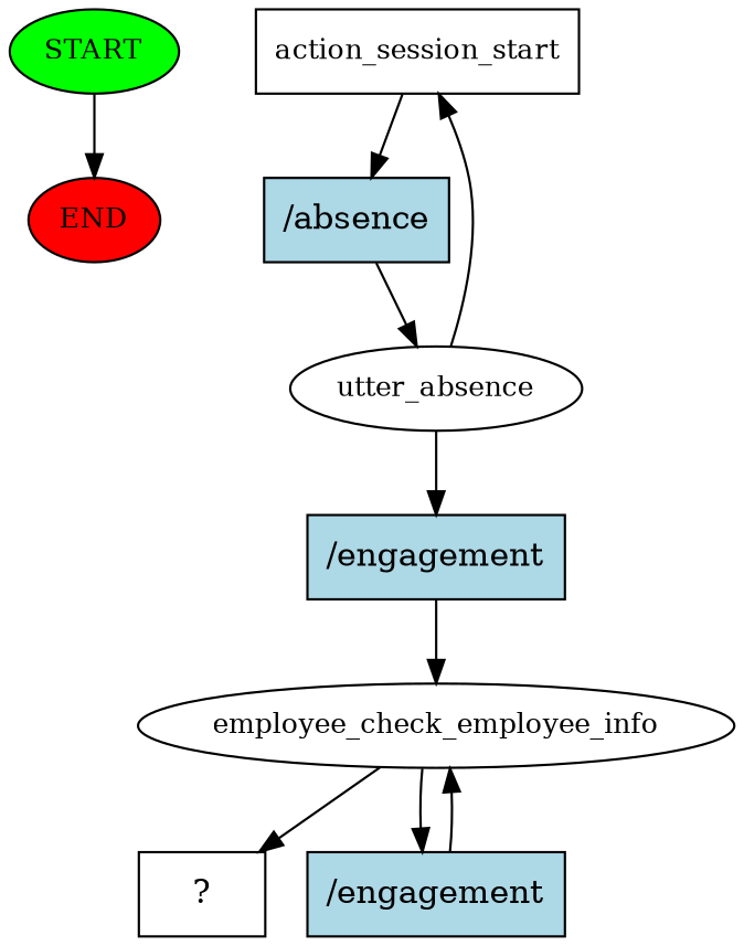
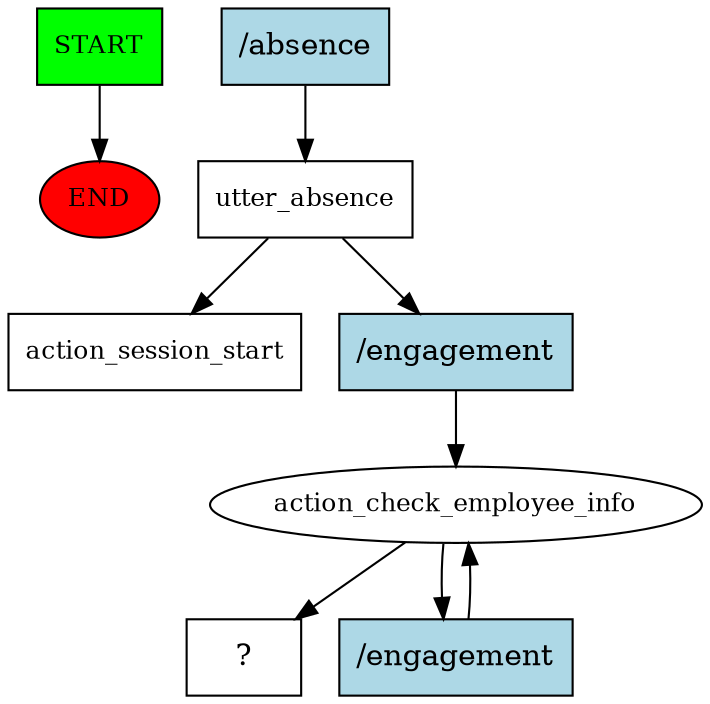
  digraph {
    node [fontsize=12 style=filled]
-   n1 [fillcolor=green label=START]
+   n1 [fillcolor=green label=START shape=box]
    n2 [fillcolor=red label=END]
    n3 [label=action_session_start shape=box style=""]
    n4 [fillcolor=lightblue label="/absence" shape=rect fontsize=""]
-   n5 [label=utter_absence style=""]
+   n5 [label=utter_absence shape=box style=""]
    n6 [fillcolor=lightblue label="/engagement" shape=rect fontsize=""]
-   n7 [label=employee_check_employee_info style=""]
+   n7 [label=action_check_employee_info style=""]
    n8 [label="  ?  " shape=rect fontsize="" style=""]
    n9 [fillcolor=lightblue label="/engagement" shape=rect fontsize=""]
    n1 -> n2
-   n3 -> n4
    n4 -> n5
    n5 -> n3
    n5 -> n6
    n6 -> n7
    n7 -> n8
    n7 -> n9
    n9 -> n7
  }
